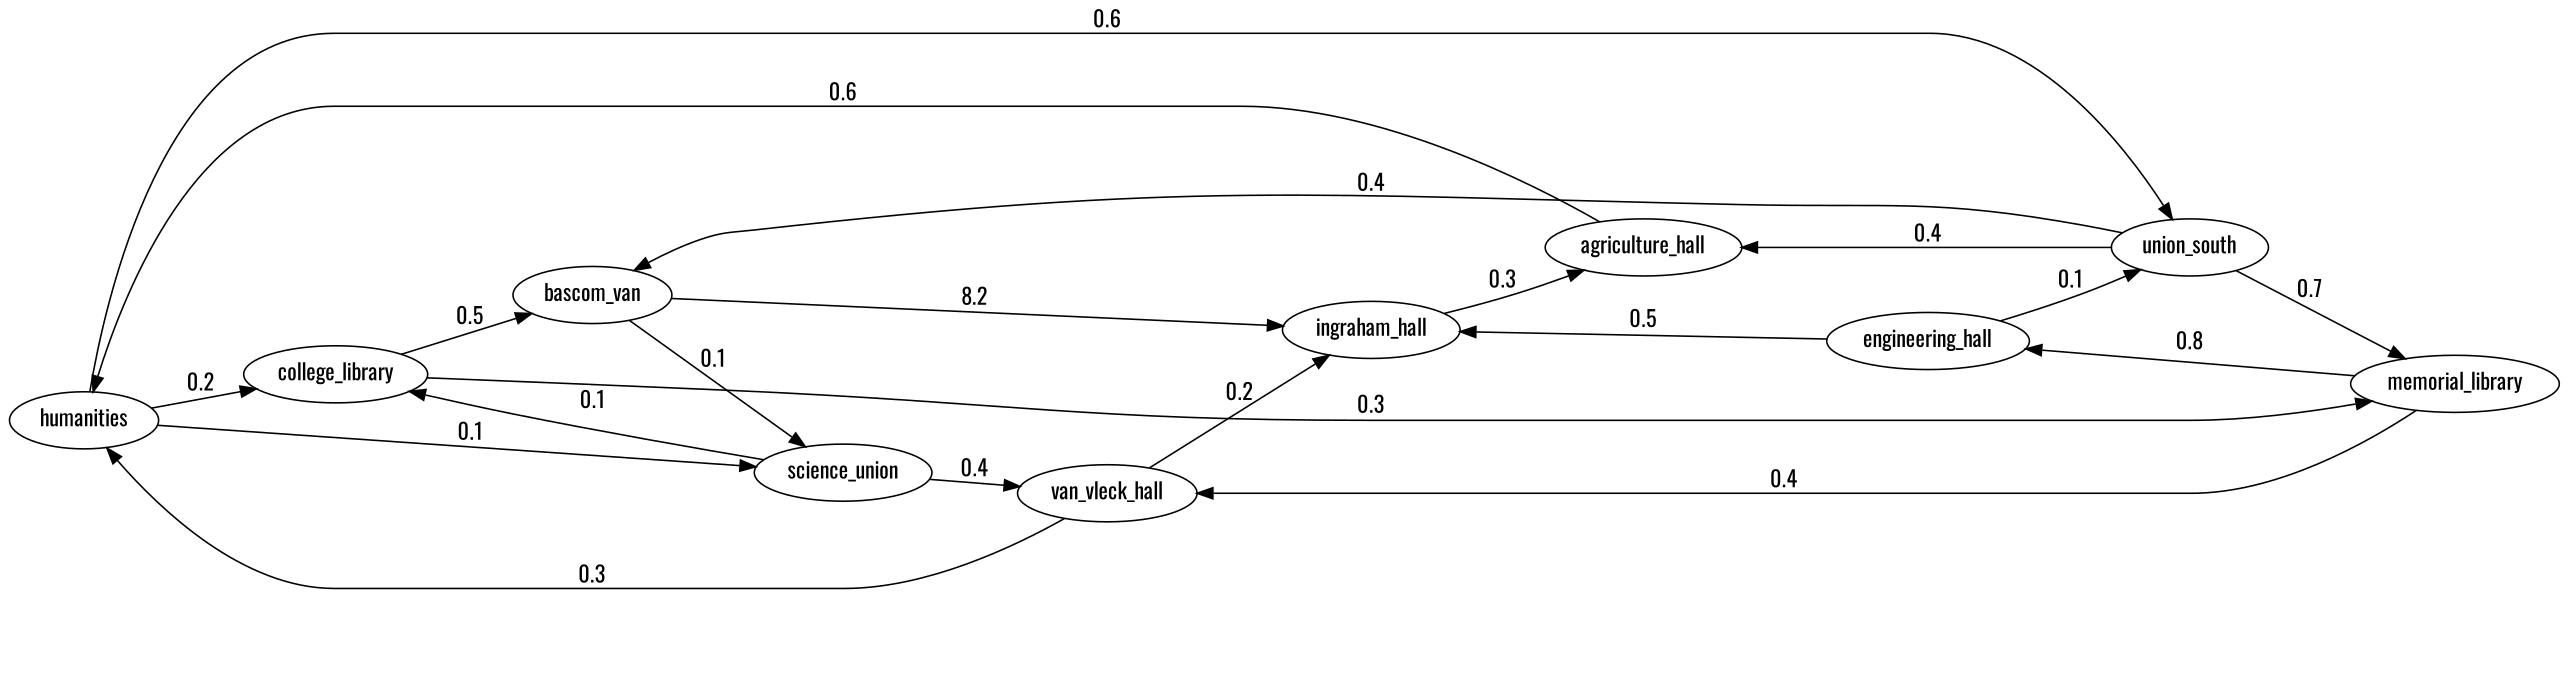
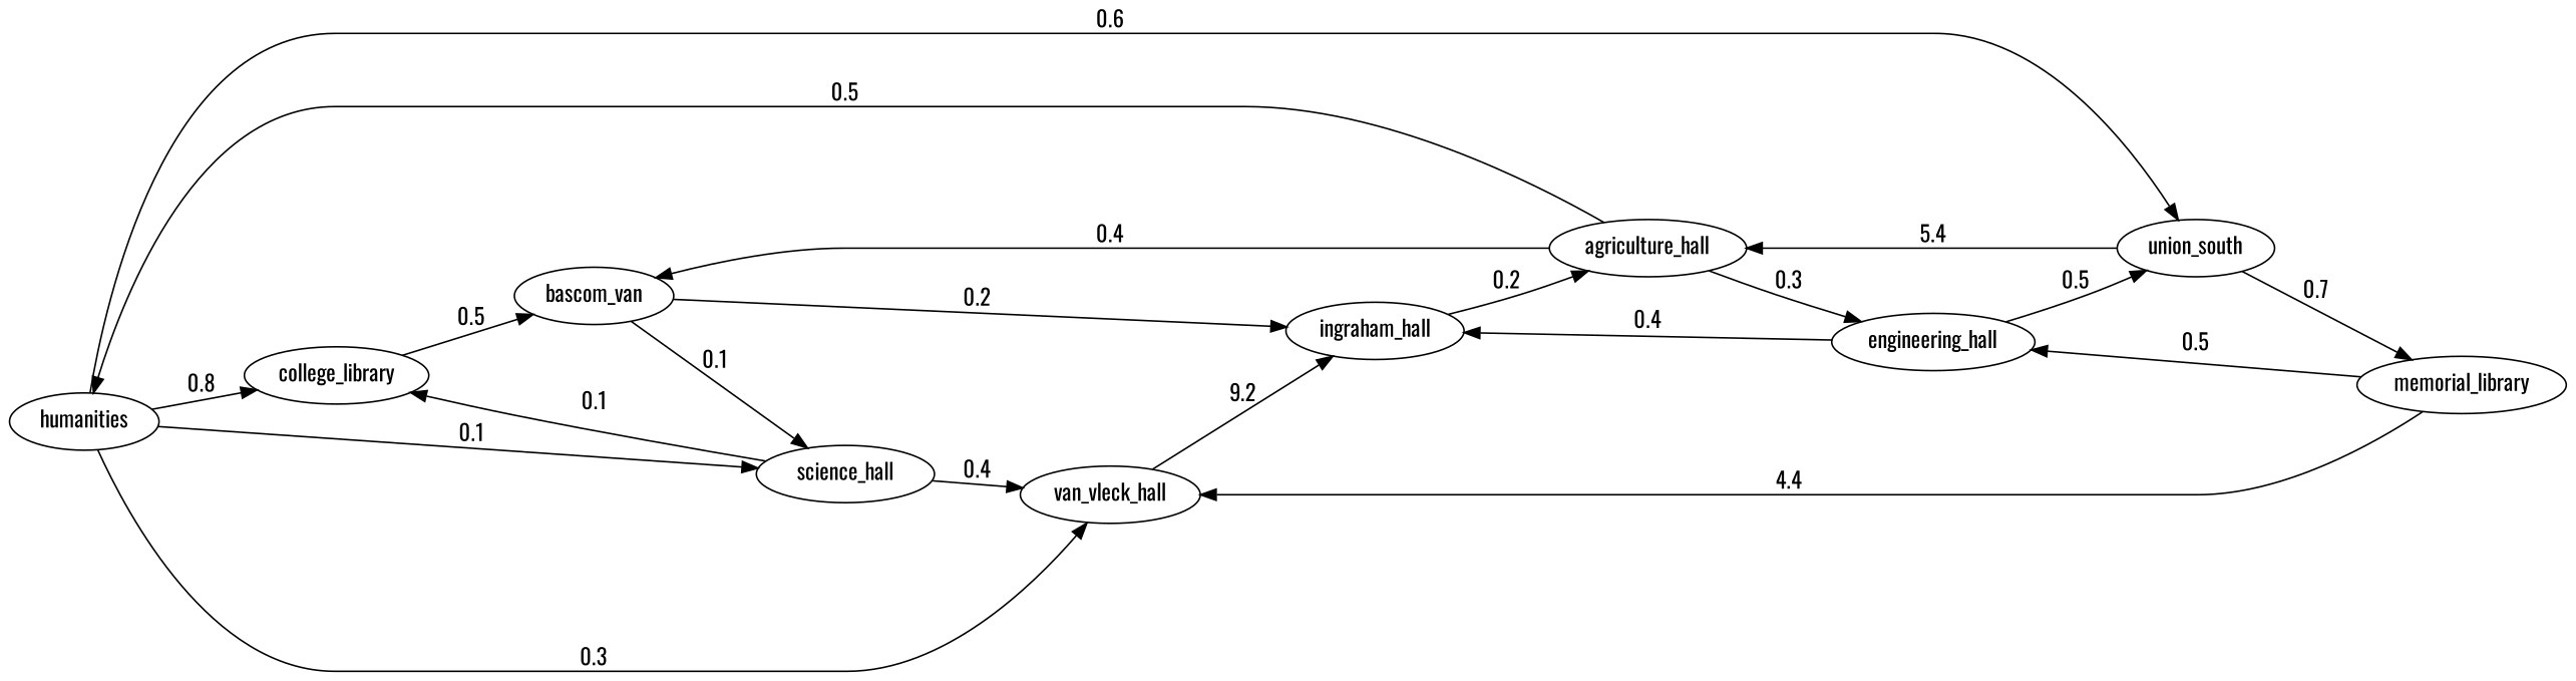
  digraph {
    fontname=Oswald
    rankdir=LR
    node [fontname=Oswald]
    edge [fontname=Oswald]
    humanities
    college_library
-   science_hall [label=science_union]
+   science_hall
    union_south
    n5 [label=bascom_van]
    memorial_library
    van_vleck_hall
    agriculture_hall
    ingraham_hall
    engineering_hall
-   humanities -> college_library [label=0.2]
+   humanities -> college_library [label=0.8]
    humanities -> science_hall [label=0.1]
    humanities -> union_south [label=0.6]
    college_library -> n5 [label=0.5]
-   college_library -> memorial_library [label=0.3]
    science_hall -> college_library [label=0.1]
    science_hall -> van_vleck_hall [label=0.4]
    union_south -> memorial_library [label=0.7]
-   union_south -> agriculture_hall [label=0.4]
+   union_south -> agriculture_hall [label=5.4]
    n5 -> science_hall [label=0.1]
-   n5 -> ingraham_hall [label=8.2]
-   memorial_library -> van_vleck_hall [label=0.4]
-   memorial_library -> engineering_hall [label=0.8]
-   van_vleck_hall -> humanities [label=0.3]
-   van_vleck_hall -> ingraham_hall [label=0.2]
-   agriculture_hall -> humanities [label=0.6]
-   union_south -> n5 [label=0.4]
-   ingraham_hall -> agriculture_hall [label=0.3]
-   engineering_hall -> union_south [label=0.1]
-   engineering_hall -> ingraham_hall [label=0.5]
+   n5 -> ingraham_hall [label=0.2]
+   memorial_library -> van_vleck_hall [label=4.4]
+   memorial_library -> engineering_hall [label=0.5]
+   humanities -> van_vleck_hall [label=0.3]
+   van_vleck_hall -> ingraham_hall [label=9.2]
+   agriculture_hall -> humanities [label=0.5]
+   agriculture_hall -> n5 [label=0.4]
+   agriculture_hall -> engineering_hall [label=0.3]
+   ingraham_hall -> agriculture_hall [label=0.2]
+   engineering_hall -> union_south [label=0.5]
+   engineering_hall -> ingraham_hall [label=0.4]
  }
